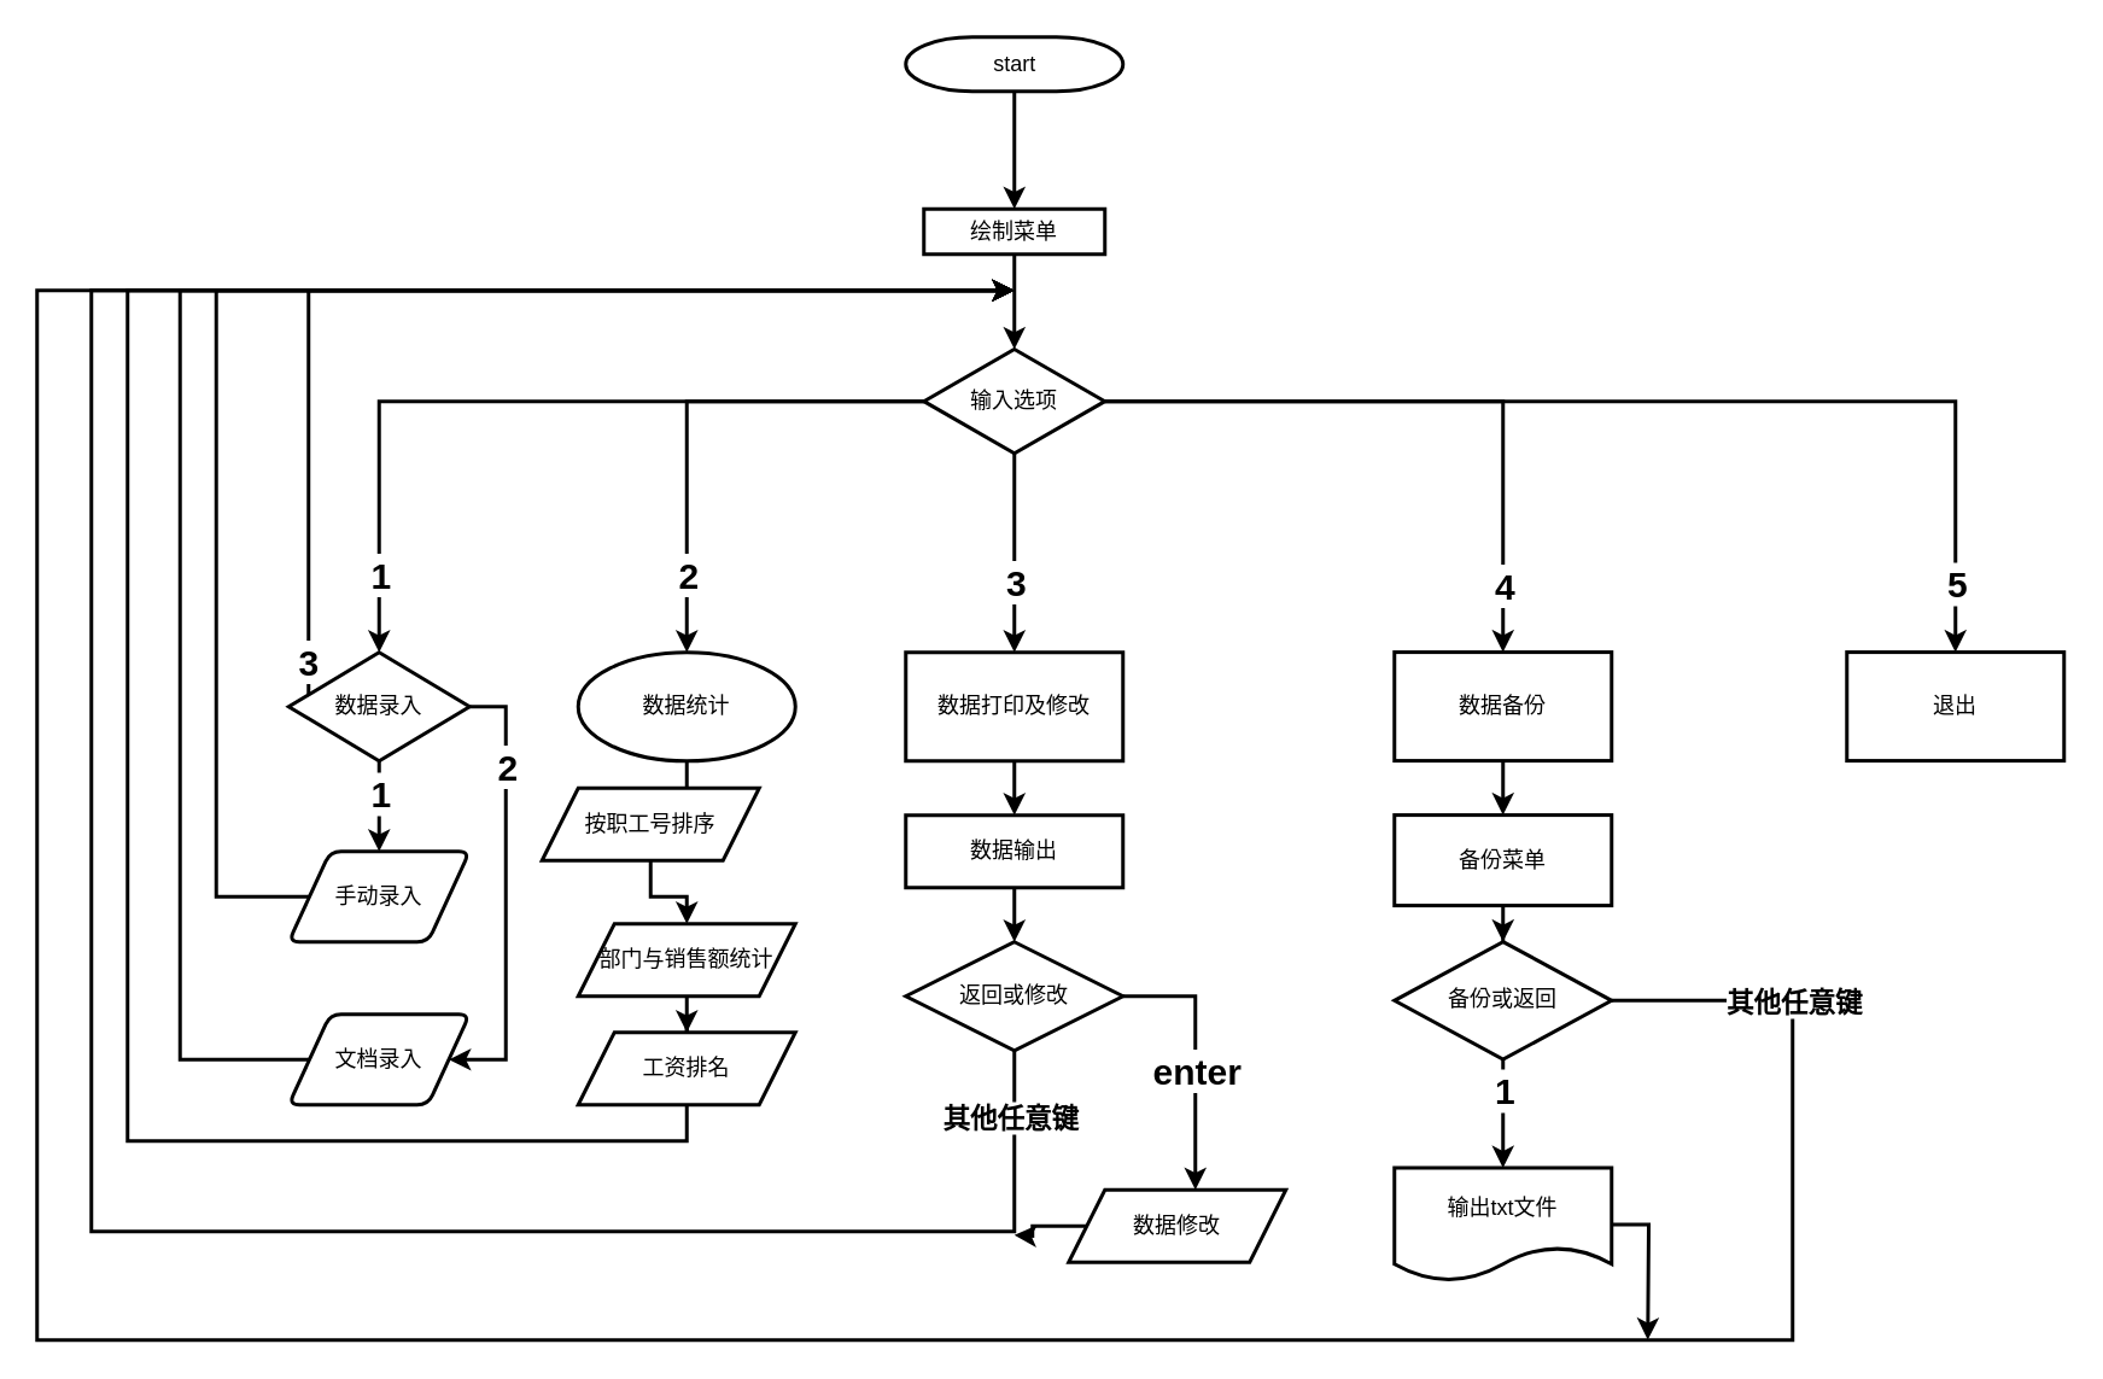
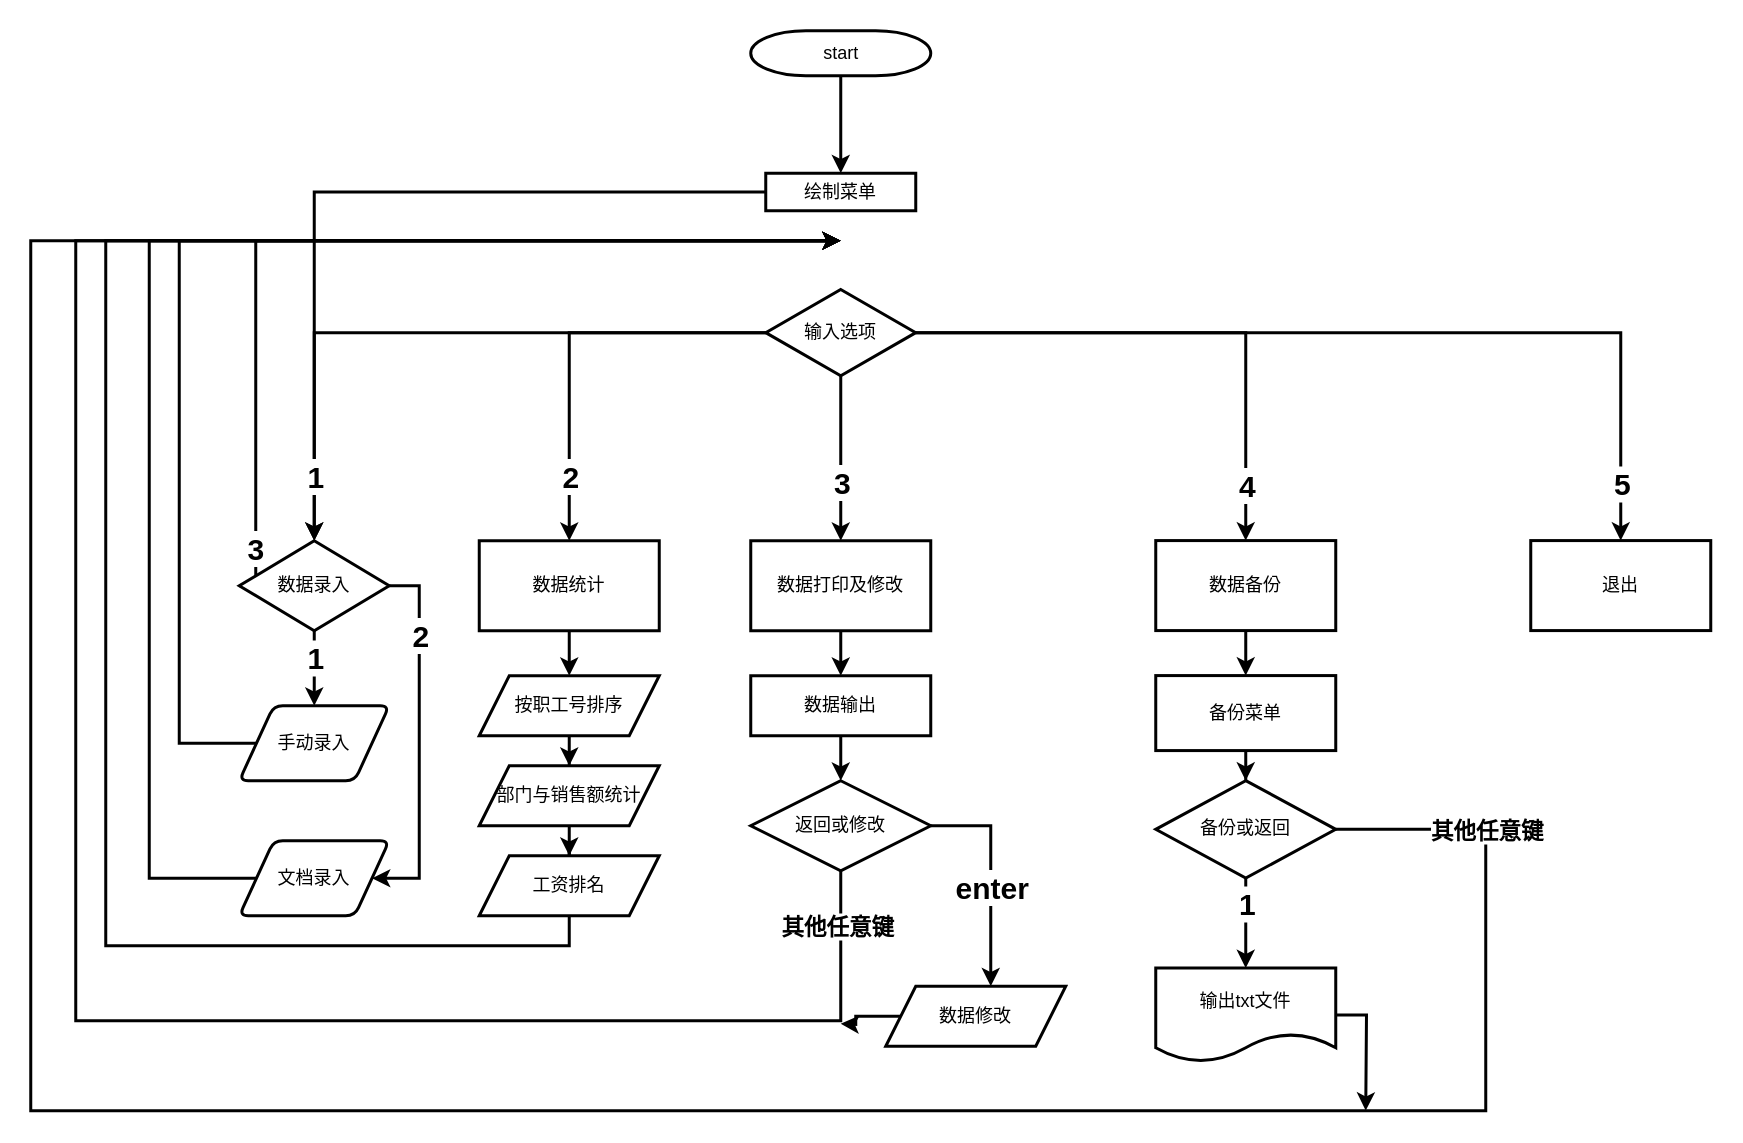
  <mxCell id="0" />
  <mxCell id="1" parent="0" />
  <mxCell id="2" value="" style="edgeStyle=orthogonalEdgeStyle;rounded=0;orthogonalLoop=1;jettySize=auto;html=1;strokeWidth=2;" edge="1" parent="1" source="3" target="5"><mxGeometry relative="1" as="geometry" /></mxCell>
  <mxCell id="3" value="start" style="shape=mxgraph.flowchart.terminator;strokeWidth=2;gradientColor=none;gradientDirection=north;fontStyle=0;html=1;" parent="1" vertex="1"><mxGeometry x="500" y="20" width="120" height="30" as="geometry" /></mxCell>
- <mxCell id="4" value="" style="edgeStyle=orthogonalEdgeStyle;rounded=0;orthogonalLoop=1;jettySize=auto;html=1;strokeWidth=2;" edge="1" parent="1" source="5" target="14"><mxGeometry relative="1" as="geometry" /></mxCell>
+ <mxCell id="4" value="" style="edgeStyle=orthogonalEdgeStyle;rounded=0;orthogonalLoop=1;jettySize=auto;html=1;strokeWidth=2;" edge="1" parent="1" source="5" target="31"><mxGeometry relative="1" as="geometry" /></mxCell>
  <mxCell id="5" value="绘制菜单" style="whiteSpace=wrap;html=1;strokeWidth=2;gradientColor=none;gradientDirection=north;fontStyle=0;" vertex="1" parent="1"><mxGeometry x="510" y="115" width="100" height="25" as="geometry" /></mxCell>
  <mxCell id="6" value="" style="edgeStyle=orthogonalEdgeStyle;rounded=0;orthogonalLoop=1;jettySize=auto;html=1;strokeWidth=2;entryX=0.5;entryY=0;entryDx=0;entryDy=0;entryPerimeter=0;" edge="1" parent="1" source="14" target="31"><mxGeometry relative="1" as="geometry"><mxPoint x="90" y="330" as="targetPoint" /></mxGeometry></mxCell>
  <mxCell id="7" value="1" style="edgeLabel;html=1;align=center;verticalAlign=middle;resizable=0;points=[];fontStyle=1;fontSize=20;" vertex="1" connectable="0" parent="6"><mxGeometry x="0.799" relative="1" as="geometry"><mxPoint as="offset" /></mxGeometry></mxCell>
  <mxCell id="8" value="" style="edgeStyle=orthogonalEdgeStyle;rounded=0;orthogonalLoop=1;jettySize=auto;html=1;strokeWidth=2;" edge="1" parent="1" source="14" target="20"><mxGeometry relative="1" as="geometry" /></mxCell>
  <mxCell id="9" value="4" style="edgeLabel;html=1;align=center;verticalAlign=middle;resizable=0;points=[];fontSize=20;fontStyle=1" vertex="1" connectable="0" parent="8"><mxGeometry x="0.852" y="2" relative="1" as="geometry"><mxPoint x="-2" y="-11" as="offset" /></mxGeometry></mxCell>
  <mxCell id="10" style="edgeStyle=orthogonalEdgeStyle;rounded=0;orthogonalLoop=1;jettySize=auto;html=1;exitX=0.5;exitY=1;exitDx=0;exitDy=0;entryX=0.5;entryY=0;entryDx=0;entryDy=0;strokeWidth=2;" edge="1" parent="1" source="14" target="18"><mxGeometry relative="1" as="geometry"><mxPoint x="610" y="220" as="sourcePoint" /><mxPoint x="800" y="340" as="targetPoint" /></mxGeometry></mxCell>
  <mxCell id="11" value="3" style="edgeLabel;html=1;align=center;verticalAlign=middle;resizable=0;points=[];fontSize=20;fontStyle=1" vertex="1" connectable="0" parent="10"><mxGeometry x="0.781" y="-1" relative="1" as="geometry"><mxPoint x="1" y="-28" as="offset" /></mxGeometry></mxCell>
  <mxCell id="12" value="" style="edgeStyle=orthogonalEdgeStyle;rounded=0;orthogonalLoop=1;jettySize=auto;html=1;strokeWidth=2;" edge="1" parent="1" source="14" target="24"><mxGeometry relative="1" as="geometry" /></mxCell>
  <mxCell id="13" value="5" style="edgeLabel;html=1;align=center;verticalAlign=middle;resizable=0;points=[];fontSize=20;fontStyle=1" vertex="1" connectable="0" parent="12"><mxGeometry x="0.912" y="-2" relative="1" as="geometry"><mxPoint x="2" y="-12" as="offset" /></mxGeometry></mxCell>
  <mxCell id="14" value="输入选项" style="rhombus;whiteSpace=wrap;html=1;strokeWidth=2;gradientColor=none;gradientDirection=north;fontStyle=0;" vertex="1" parent="1"><mxGeometry x="510" y="192.5" width="100" height="57.5" as="geometry" /></mxCell>
  <mxCell id="15" style="edgeStyle=orthogonalEdgeStyle;rounded=0;orthogonalLoop=1;jettySize=auto;html=1;exitX=0;exitY=0.5;exitDx=0;exitDy=0;strokeWidth=2;entryX=0.5;entryY=0;entryDx=0;entryDy=0;" edge="1" parent="1" source="14" target="23"><mxGeometry relative="1" as="geometry"><mxPoint x="510" y="239" as="sourcePoint" /><mxPoint x="180" y="349" as="targetPoint" /></mxGeometry></mxCell>
  <mxCell id="16" value="2" style="edgeLabel;html=1;align=center;verticalAlign=middle;resizable=0;points=[];fontStyle=1;fontSize=20;" vertex="1" connectable="0" parent="15"><mxGeometry x="0.762" y="1" relative="1" as="geometry"><mxPoint x="-1" y="-12" as="offset" /></mxGeometry></mxCell>
  <mxCell id="17" value="" style="edgeStyle=orthogonalEdgeStyle;rounded=0;orthogonalLoop=1;jettySize=auto;html=1;strokeWidth=2;" edge="1" parent="1" source="18" target="42"><mxGeometry relative="1" as="geometry" /></mxCell>
  <mxCell id="18" value="数据打印及修改" style="whiteSpace=wrap;html=1;align=center;strokeWidth=2;pointerEvents=1;" vertex="1" parent="1"><mxGeometry x="500" y="360" width="120" height="60" as="geometry" /></mxCell>
  <mxCell id="19" value="" style="edgeStyle=orthogonalEdgeStyle;rounded=0;orthogonalLoop=1;jettySize=auto;html=1;strokeWidth=2;" edge="1" parent="1" source="20" target="51"><mxGeometry relative="1" as="geometry" /></mxCell>
  <mxCell id="20" value="数据备份" style="whiteSpace=wrap;html=1;strokeWidth=2;gradientColor=none;gradientDirection=north;fontStyle=0;" vertex="1" parent="1"><mxGeometry x="770" y="359.89" width="120" height="60" as="geometry" /></mxCell>
  <mxCell id="21" style="edgeStyle=orthogonalEdgeStyle;rounded=0;orthogonalLoop=1;jettySize=auto;html=1;strokeWidth=2;" edge="1" parent="1"><mxGeometry relative="1" as="geometry"><mxPoint x="560" y="160" as="targetPoint" /><mxPoint x="379" y="560" as="sourcePoint" /><Array as="points"><mxPoint x="379" y="560" /><mxPoint x="379" y="630" /><mxPoint x="70" y="630" /><mxPoint x="70" y="160" /></Array></mxGeometry></mxCell>
  <mxCell id="22" value="" style="edgeStyle=orthogonalEdgeStyle;rounded=0;orthogonalLoop=1;jettySize=auto;html=1;strokeWidth=2;" edge="1" parent="1" source="23" target="37"><mxGeometry relative="1" as="geometry" /></mxCell>
- <mxCell id="23" value="数据统计" style="ellipse;whiteSpace=wrap;html=1;align=center;strokeWidth=2;pointerEvents=1;" vertex="1" parent="1"><mxGeometry x="319" y="360" width="120" height="60" as="geometry" /></mxCell>
+ <mxCell id="23" value="数据统计" style="whiteSpace=wrap;html=1;align=center;strokeWidth=2;pointerEvents=1;" vertex="1" parent="1"><mxGeometry x="319" y="360" width="120" height="60" as="geometry" /></mxCell>
  <mxCell id="24" value="退出" style="whiteSpace=wrap;html=1;strokeWidth=2;gradientColor=none;gradientDirection=north;fontStyle=0;" vertex="1" parent="1"><mxGeometry x="1020" y="359.89" width="120" height="60" as="geometry" /></mxCell>
  <mxCell id="25" style="edgeStyle=orthogonalEdgeStyle;rounded=0;orthogonalLoop=1;jettySize=auto;html=1;exitX=0;exitY=0.5;exitDx=0;exitDy=0;exitPerimeter=0;strokeWidth=2;" edge="1" parent="1" source="31"><mxGeometry relative="1" as="geometry"><mxPoint x="560" y="160" as="targetPoint" /><Array as="points"><mxPoint x="170" y="390" /><mxPoint x="170" y="160" /></Array></mxGeometry></mxCell>
  <mxCell id="26" value="3" style="edgeLabel;html=1;align=center;verticalAlign=middle;resizable=0;points=[];fontSize=20;fontStyle=1" vertex="1" connectable="0" parent="25"><mxGeometry x="-0.883" y="1" relative="1" as="geometry"><mxPoint as="offset" /></mxGeometry></mxCell>
  <mxCell id="27" style="edgeStyle=orthogonalEdgeStyle;rounded=0;orthogonalLoop=1;jettySize=auto;html=1;exitX=0.5;exitY=1;exitDx=0;exitDy=0;exitPerimeter=0;strokeWidth=2;" edge="1" parent="1" source="31" target="33"><mxGeometry relative="1" as="geometry" /></mxCell>
  <mxCell id="28" value="1" style="edgeLabel;html=1;align=center;verticalAlign=middle;resizable=0;points=[];fontSize=20;fontStyle=1" vertex="1" connectable="0" parent="27"><mxGeometry x="-0.32" relative="1" as="geometry"><mxPoint as="offset" /></mxGeometry></mxCell>
  <mxCell id="29" style="edgeStyle=orthogonalEdgeStyle;rounded=0;orthogonalLoop=1;jettySize=auto;html=1;exitX=1;exitY=0.5;exitDx=0;exitDy=0;exitPerimeter=0;strokeWidth=2;" edge="1" parent="1" source="31" target="35"><mxGeometry relative="1" as="geometry"><mxPoint x="309" y="590" as="targetPoint" /><Array as="points"><mxPoint x="279" y="390" /><mxPoint x="279" y="585" /></Array></mxGeometry></mxCell>
  <mxCell id="30" value="2" style="edgeLabel;html=1;align=center;verticalAlign=middle;resizable=0;points=[];fontSize=20;fontStyle=1" vertex="1" connectable="0" parent="29"><mxGeometry x="-0.578" relative="1" as="geometry"><mxPoint as="offset" /></mxGeometry></mxCell>
  <mxCell id="31" value="数据录入" style="strokeWidth=2;html=1;shape=mxgraph.flowchart.decision;whiteSpace=wrap;" vertex="1" parent="1"><mxGeometry x="159" y="360" width="100" height="60" as="geometry" /></mxCell>
  <mxCell id="32" style="edgeStyle=orthogonalEdgeStyle;rounded=0;orthogonalLoop=1;jettySize=auto;html=1;exitX=0;exitY=0.5;exitDx=0;exitDy=0;strokeWidth=2;" edge="1" parent="1" source="33"><mxGeometry relative="1" as="geometry"><mxPoint x="560" y="160" as="targetPoint" /><Array as="points"><mxPoint x="119" y="495" /><mxPoint x="119" y="160" /></Array></mxGeometry></mxCell>
  <mxCell id="33" value="手动录入" style="shape=parallelogram;html=1;strokeWidth=2;perimeter=parallelogramPerimeter;whiteSpace=wrap;rounded=1;arcSize=12;size=0.23;" vertex="1" parent="1"><mxGeometry x="159" y="470" width="100" height="50" as="geometry" /></mxCell>
  <mxCell id="34" style="edgeStyle=orthogonalEdgeStyle;rounded=0;orthogonalLoop=1;jettySize=auto;html=1;exitX=0;exitY=0.5;exitDx=0;exitDy=0;strokeWidth=2;" edge="1" parent="1" source="35"><mxGeometry relative="1" as="geometry"><mxPoint x="560" y="160" as="targetPoint" /><Array as="points"><mxPoint x="99" y="585" /><mxPoint x="99" y="160" /></Array></mxGeometry></mxCell>
  <mxCell id="35" value="文档录入" style="shape=parallelogram;html=1;strokeWidth=2;perimeter=parallelogramPerimeter;whiteSpace=wrap;rounded=1;arcSize=12;size=0.23;" vertex="1" parent="1"><mxGeometry x="159" y="560" width="100" height="50" as="geometry" /></mxCell>
  <mxCell id="36" value="" style="edgeStyle=orthogonalEdgeStyle;rounded=0;orthogonalLoop=1;jettySize=auto;html=1;strokeWidth=2;" edge="1" parent="1" source="37" target="39"><mxGeometry relative="1" as="geometry" /></mxCell>
- <mxCell id="37" value="按职工号排序" style="shape=parallelogram;perimeter=parallelogramPerimeter;whiteSpace=wrap;html=1;fixedSize=1;strokeWidth=2;pointerEvents=1;" vertex="1" parent="1"><mxGeometry x="299" y="435" width="120" height="40" as="geometry" /></mxCell>
+ <mxCell id="37" value="按职工号排序" style="shape=parallelogram;perimeter=parallelogramPerimeter;whiteSpace=wrap;html=1;fixedSize=1;strokeWidth=2;pointerEvents=1;" vertex="1" parent="1"><mxGeometry x="319" y="450" width="120" height="40" as="geometry" /></mxCell>
  <mxCell id="38" value="" style="edgeStyle=orthogonalEdgeStyle;rounded=0;orthogonalLoop=1;jettySize=auto;html=1;strokeWidth=2;" edge="1" parent="1" source="39" target="40"><mxGeometry relative="1" as="geometry" /></mxCell>
  <mxCell id="39" value="部门与销售额统计" style="shape=parallelogram;perimeter=parallelogramPerimeter;whiteSpace=wrap;html=1;fixedSize=1;strokeWidth=2;pointerEvents=1;" vertex="1" parent="1"><mxGeometry x="319" y="510" width="120" height="40" as="geometry" /></mxCell>
  <mxCell id="40" value="工资排名" style="shape=parallelogram;perimeter=parallelogramPerimeter;whiteSpace=wrap;html=1;fixedSize=1;strokeWidth=2;pointerEvents=1;" vertex="1" parent="1"><mxGeometry x="319" y="570" width="120" height="40" as="geometry" /></mxCell>
  <mxCell id="41" value="" style="edgeStyle=orthogonalEdgeStyle;rounded=0;orthogonalLoop=1;jettySize=auto;html=1;strokeWidth=2;" edge="1" parent="1" source="42" target="47"><mxGeometry relative="1" as="geometry" /></mxCell>
  <mxCell id="42" value="数据输出" style="whiteSpace=wrap;html=1;strokeWidth=2;pointerEvents=1;" vertex="1" parent="1"><mxGeometry x="500" y="450" width="120" height="40" as="geometry" /></mxCell>
  <mxCell id="43" value="" style="edgeStyle=orthogonalEdgeStyle;rounded=0;orthogonalLoop=1;jettySize=auto;html=1;strokeWidth=2;" edge="1" parent="1" source="47" target="49"><mxGeometry relative="1" as="geometry"><Array as="points"><mxPoint x="660" y="550" /></Array></mxGeometry></mxCell>
  <mxCell id="44" value="enter" style="edgeLabel;html=1;align=center;verticalAlign=middle;resizable=0;points=[];fontSize=20;fontStyle=1" vertex="1" connectable="0" parent="43"><mxGeometry x="-0.742" y="2" relative="1" as="geometry"><mxPoint x="21" y="42" as="offset" /></mxGeometry></mxCell>
  <mxCell id="45" style="edgeStyle=orthogonalEdgeStyle;rounded=0;orthogonalLoop=1;jettySize=auto;html=1;exitX=0.5;exitY=1;exitDx=0;exitDy=0;strokeWidth=2;" edge="1" parent="1" source="47"><mxGeometry relative="1" as="geometry"><mxPoint x="560" y="160" as="targetPoint" /><mxPoint x="460" y="580" as="sourcePoint" /><Array as="points"><mxPoint x="560" y="680" /><mxPoint x="50" y="680" /><mxPoint x="50" y="160" /></Array></mxGeometry></mxCell>
  <mxCell id="46" value="其他任意键" style="edgeLabel;html=1;align=center;verticalAlign=middle;resizable=0;points=[];fontSize=15;fontStyle=1" vertex="1" connectable="0" parent="45"><mxGeometry x="-0.956" y="-3" relative="1" as="geometry"><mxPoint as="offset" /></mxGeometry></mxCell>
  <mxCell id="47" value="返回或修改" style="rhombus;whiteSpace=wrap;html=1;strokeWidth=2;pointerEvents=1;" vertex="1" parent="1"><mxGeometry x="500" y="520" width="120" height="60" as="geometry" /></mxCell>
  <mxCell id="48" style="edgeStyle=orthogonalEdgeStyle;rounded=0;orthogonalLoop=1;jettySize=auto;html=1;exitX=0;exitY=0.5;exitDx=0;exitDy=0;strokeWidth=2;" edge="1" parent="1" source="49"><mxGeometry relative="1" as="geometry"><mxPoint x="560" y="682" as="targetPoint" /></mxGeometry></mxCell>
  <mxCell id="49" value="数据修改" style="shape=parallelogram;perimeter=parallelogramPerimeter;whiteSpace=wrap;html=1;fixedSize=1;strokeWidth=2;pointerEvents=1;" vertex="1" parent="1"><mxGeometry x="590" y="657" width="120" height="40" as="geometry" /></mxCell>
  <mxCell id="50" value="" style="edgeStyle=orthogonalEdgeStyle;rounded=0;orthogonalLoop=1;jettySize=auto;html=1;strokeWidth=2;" edge="1" parent="1" source="51" target="56"><mxGeometry relative="1" as="geometry" /></mxCell>
  <mxCell id="51" value="备份菜单" style="whiteSpace=wrap;html=1;strokeWidth=2;gradientColor=none;gradientDirection=north;fontStyle=0;" vertex="1" parent="1"><mxGeometry x="770" y="449.89" width="120" height="50" as="geometry" /></mxCell>
  <mxCell id="52" value="" style="edgeStyle=orthogonalEdgeStyle;rounded=0;orthogonalLoop=1;jettySize=auto;html=1;strokeWidth=2;" edge="1" parent="1" source="56" target="58"><mxGeometry relative="1" as="geometry" /></mxCell>
  <mxCell id="53" value="1" style="edgeLabel;html=1;align=center;verticalAlign=middle;resizable=0;points=[];fontSize=20;fontStyle=1" vertex="1" connectable="0" parent="52"><mxGeometry x="-0.433" relative="1" as="geometry"><mxPoint as="offset" /></mxGeometry></mxCell>
  <mxCell id="54" style="edgeStyle=orthogonalEdgeStyle;rounded=0;orthogonalLoop=1;jettySize=auto;html=1;exitX=1;exitY=0.5;exitDx=0;exitDy=0;strokeWidth=2;" edge="1" parent="1" source="56"><mxGeometry relative="1" as="geometry"><mxPoint x="560" y="160" as="targetPoint" /><Array as="points"><mxPoint x="990" y="552" /><mxPoint x="990" y="740" /><mxPoint x="20" y="740" /><mxPoint x="20" y="160" /></Array></mxGeometry></mxCell>
  <mxCell id="55" value="其他任意键" style="edgeLabel;html=1;align=center;verticalAlign=middle;resizable=0;points=[];fontSize=15;fontStyle=1" vertex="1" connectable="0" parent="54"><mxGeometry x="-0.942" y="3" relative="1" as="geometry"><mxPoint x="31" y="3" as="offset" /></mxGeometry></mxCell>
  <mxCell id="56" value="备份或返回" style="rhombus;whiteSpace=wrap;html=1;strokeWidth=2;gradientColor=none;gradientDirection=north;fontStyle=0;" vertex="1" parent="1"><mxGeometry x="770" y="519.89" width="120" height="65" as="geometry" /></mxCell>
  <mxCell id="57" style="edgeStyle=orthogonalEdgeStyle;rounded=0;orthogonalLoop=1;jettySize=auto;html=1;exitX=1;exitY=0.5;exitDx=0;exitDy=0;strokeWidth=2;" edge="1" parent="1" source="58"><mxGeometry relative="1" as="geometry"><mxPoint x="910" y="739.89" as="targetPoint" /></mxGeometry></mxCell>
  <mxCell id="58" value="输出txt文件" style="shape=document;whiteSpace=wrap;html=1;boundedLbl=1;strokeWidth=2;gradientColor=none;gradientDirection=north;fontStyle=0;" vertex="1" parent="1"><mxGeometry x="770" y="644.89" width="120" height="62.5" as="geometry" /></mxCell>
